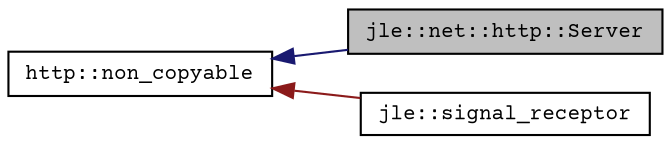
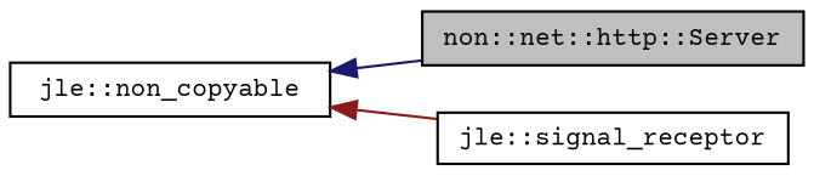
  digraph {
    fontname="Courier Prime"
    rankdir=LR
    node [color=black fillcolor=white fontname="Courier Prime" fontsize=10 shape=record style=filled]
    edge [dir=back fontname="Courier Prime" fontsize=10 labelfontname=Helvetica labelfontsize=10 style=solid]
-   n1 [fillcolor=grey75 fontcolor=black height=0.2 label="jle::net::http::Server" width=0.4]
+   n1 [fillcolor=grey75 fontcolor=black height=0.2 label="non::net::http::Server" width=0.4]
    n2 [height=0.2 label="jle::signal_receptor" width=0.4]
-   n3 [height=0.2 label="http::non_copyable" width=0.4]
+   n3 [height=0.2 label="jle::non_copyable" width=0.4]
    n3 -> n1 [color=midnightblue]
    n3 -> n2 [color=firebrick4]
  }
